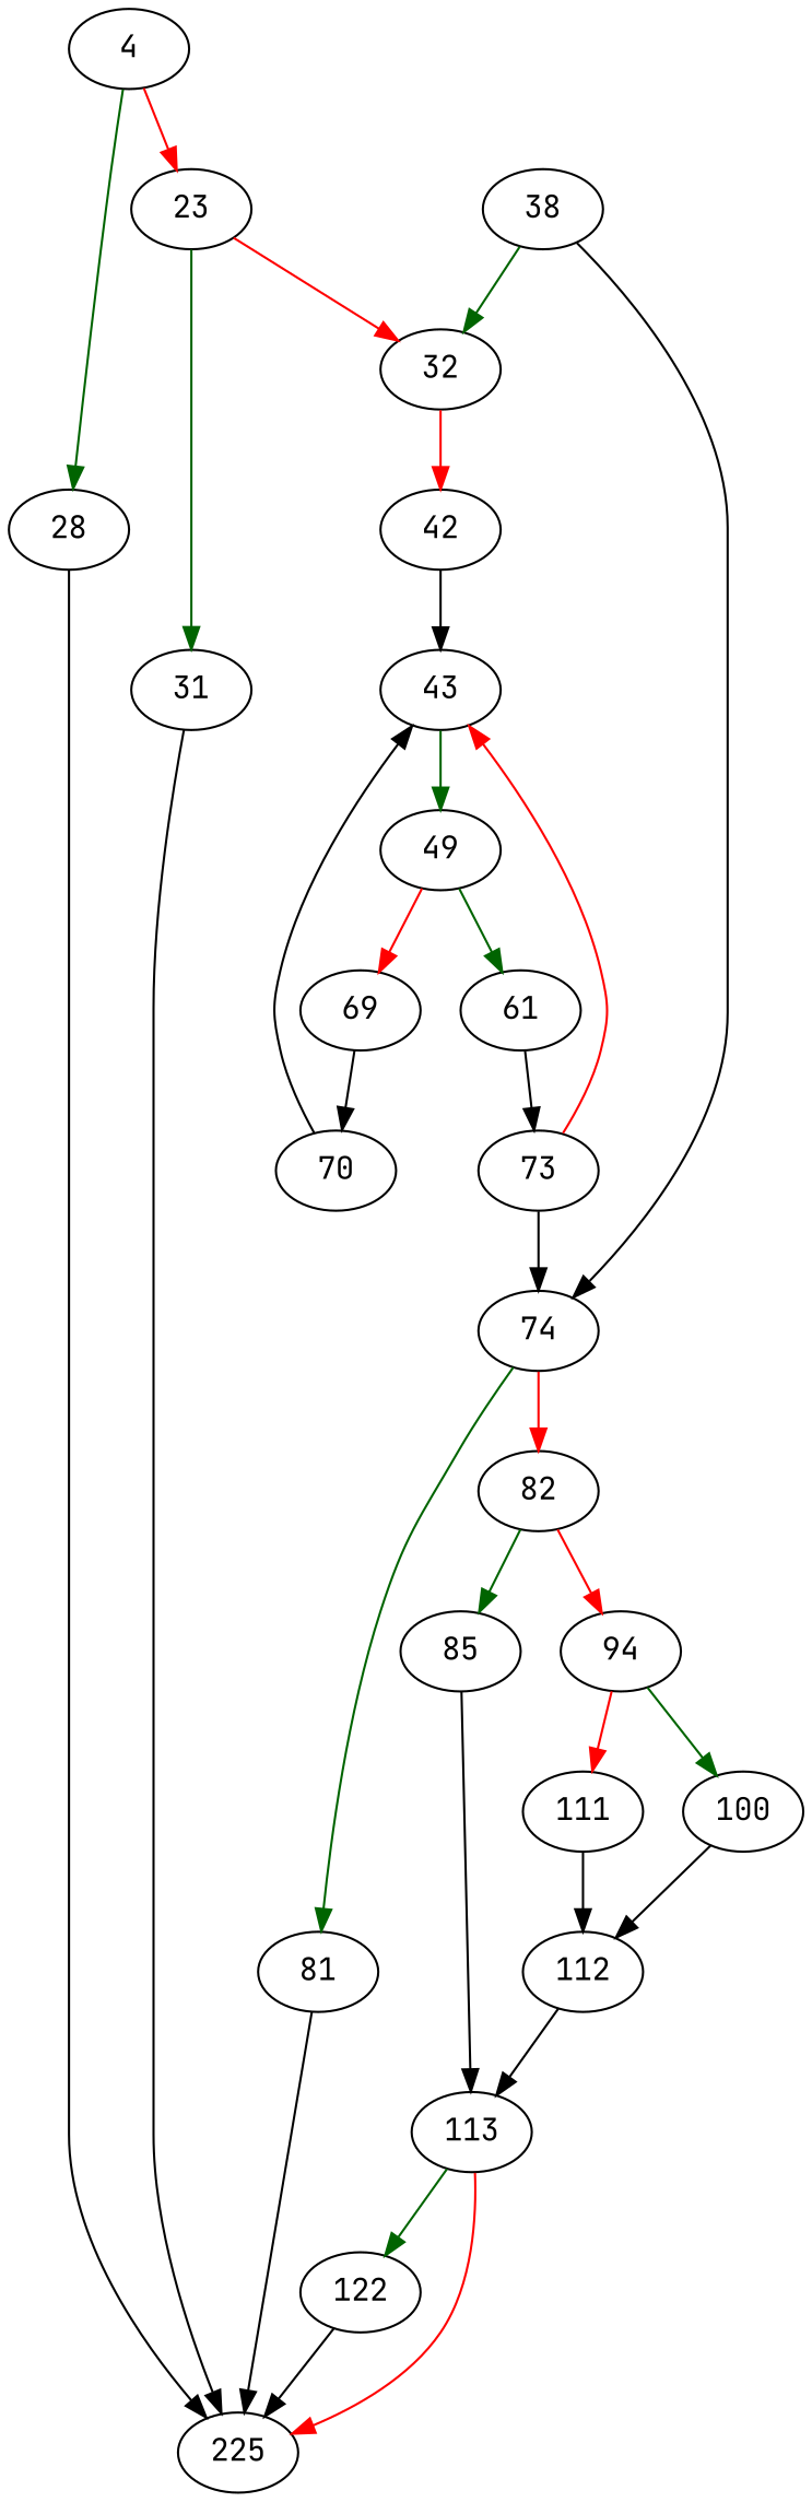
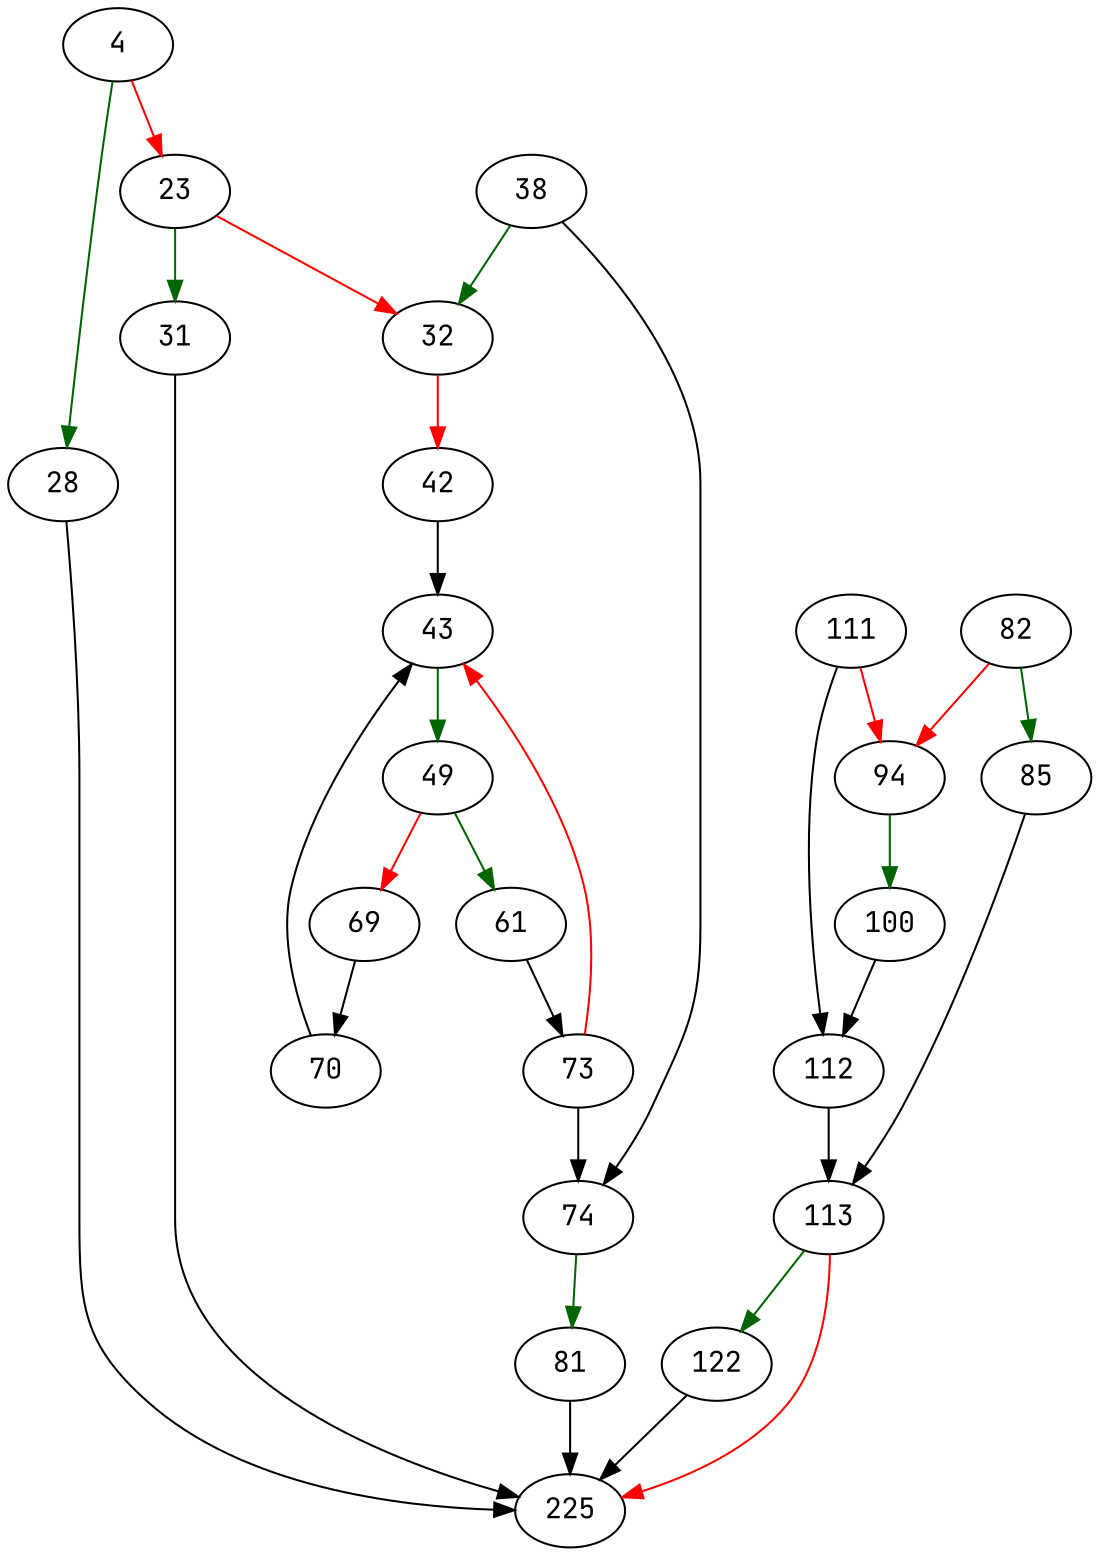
  strict digraph {
    fontname="JetBrains Mono"
    node [fontname="JetBrains Mono"]
    edge [fontname="JetBrains Mono"]
    4 [entry=true]
    n2 [label=28]
    23
    n4 [label=225]
    31
    32
    42
    38
    74
    43
    81
    82
    49
    85
    94
    61
    69
    73
    70
    113
    100
    111
    122
    112
    4 -> n2 [color=darkgreen cond=true]
    4 -> 23 [color=red cond=false]
    n2 -> n4
    23 -> 31 [color=darkgreen cond=true]
    23 -> 32 [color=red cond=false]
    31 -> n4
    32 -> 42 [color=red cond=false]
    42 -> 43
    38 -> 32 [color=darkgreen cond=true]
    38 -> 74
    74 -> 81 [color=darkgreen cond=true]
-   74 -> 82 [color=red cond=false]
    43 -> 49 [color=darkgreen cond=true]
    81 -> n4
    82 -> 85 [color=darkgreen cond=true]
    82 -> 94 [color=red cond=false]
    49 -> 61 [color=darkgreen cond=true]
    49 -> 69 [color=red cond=false]
    85 -> 113
    94 -> 100 [color=darkgreen cond=true]
-   94 -> 111 [color=red cond=false]
+   111 -> 94 [color=red cond=false]
    61 -> 73
    69 -> 70
    73 -> 74
    73 -> 43 [color=red cond=false]
    70 -> 43
    113 -> n4 [color=red cond=false]
    113 -> 122 [color=darkgreen cond=true]
    100 -> 112
    111 -> 112
    122 -> n4
    112 -> 113
  }
